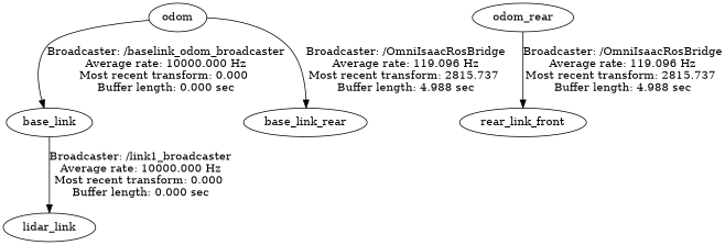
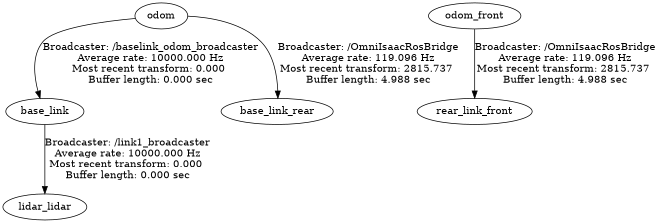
  digraph {
    odom
    base_link
    base_link_rear
-   lidar_link
+   lidar_link [label=lidar_lidar]
    n5 [label=rear_link_front]
-   odom_rear
+   odom_rear [label=odom_front]
    odom -> base_link [label="Broadcaster: /baselink_odom_broadcaster\nAverage rate: 10000.000 Hz\nMost recent transform: 0.000 \nBuffer length: 0.000 sec\n"]
    odom -> base_link_rear [label="Broadcaster: /OmniIsaacRosBridge\nAverage rate: 119.096 Hz\nMost recent transform: 2815.737 \nBuffer length: 4.988 sec\n"]
    base_link -> lidar_link [label="Broadcaster: /link1_broadcaster\nAverage rate: 10000.000 Hz\nMost recent transform: 0.000 \nBuffer length: 0.000 sec\n"]
    odom_rear -> n5 [label="Broadcaster: /OmniIsaacRosBridge\nAverage rate: 119.096 Hz\nMost recent transform: 2815.737 \nBuffer length: 4.988 sec\n"]
  }
